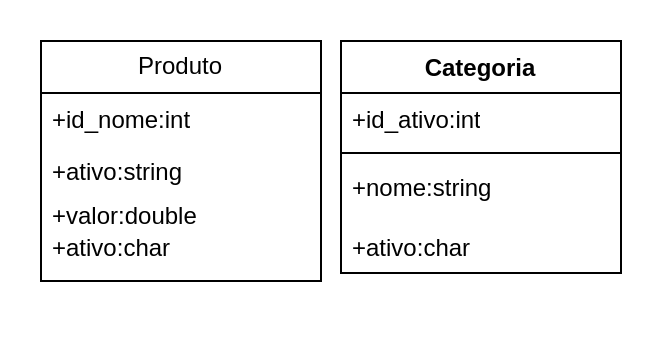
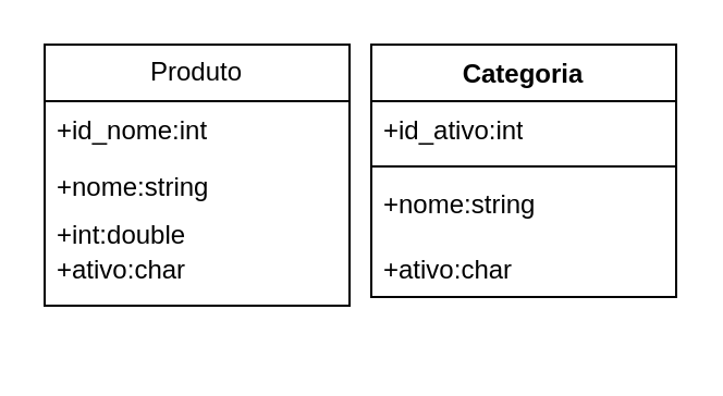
  <mxCell id="0" />
  <mxCell id="1" parent="0" />
  <mxCell id="2" value="Categoria" style="swimlane;fontStyle=1;align=center;verticalAlign=top;childLayout=stackLayout;horizontal=1;startSize=26;horizontalStack=0;resizeParent=1;resizeParentMax=0;resizeLast=0;collapsible=1;marginBottom=0;whiteSpace=wrap;html=1;" vertex="1" parent="1"><mxGeometry x="170" y="20" width="140" height="116" as="geometry" /></mxCell>
  <mxCell id="3" value="+id_ativo:int" style="text;strokeColor=none;fillColor=none;align=left;verticalAlign=top;spacingLeft=4;spacingRight=4;overflow=hidden;rotatable=0;points=[[0,0.5],[1,0.5]];portConstraint=eastwest;whiteSpace=wrap;html=1;" vertex="1" parent="2"><mxGeometry y="26" width="140" height="26" as="geometry" /></mxCell>
  <mxCell id="4" value="" style="line;strokeWidth=1;fillColor=none;align=left;verticalAlign=middle;spacingTop=-1;spacingLeft=3;spacingRight=3;rotatable=0;labelPosition=right;points=[];portConstraint=eastwest;strokeColor=inherit;" vertex="1" parent="2"><mxGeometry y="52" width="140" height="8" as="geometry" /></mxCell>
  <mxCell id="5" value="+nome:string&lt;span style=&quot;text-wrap-mode: nowrap; color: rgba(0, 0, 0, 0); font-family: monospace; font-size: 0px;&quot;&gt;%3CmxGraphModel%3E%3Croot%3E%3CmxCell%20id%3D%220%22%2F%3E%3CmxCell%20id%3D%221%22%20parent%3D%220%22%2F%3E%3CmxCell%20id%3D%222%22%20value%3D%22%2Bvalor%3Adouble%26lt%3Bdiv%26gt%3B%26lt%3Bbr%26gt%3B%26lt%3B%2Fdiv%26gt%3B%22%20style%3D%22text%3BstrokeColor%3Dnone%3BfillColor%3Dnone%3Balign%3Dleft%3BverticalAlign%3Dtop%3BspacingLeft%3D4%3BspacingRight%3D4%3Boverflow%3Dhidden%3Brotatable%3D0%3Bpoints%3D%5B%5B0%2C0.5%5D%2C%5B1%2C0.5%5D%5D%3BportConstraint%3Deastwest%3BwhiteSpace%3Dwrap%3Bhtml%3D1%3B%22%20vertex%3D%221%22%20parent%3D%221%22%3E%3CmxGeometry%20x%3D%22180%22%20y%3D%22274%22%20width%3D%22140%22%20height%3D%2246%22%20as%3D%22geometry%22%2F%3E%3C%2FmxCell%3E%3C%2Froot%3E%3C%2FmxGraphModel%3E&lt;/span&gt;" style="text;strokeColor=none;fillColor=none;align=left;verticalAlign=top;spacingLeft=4;spacingRight=4;overflow=hidden;rotatable=0;points=[[0,0.5],[1,0.5]];portConstraint=eastwest;whiteSpace=wrap;html=1;" vertex="1" parent="2"><mxGeometry y="60" width="140" height="30" as="geometry" /></mxCell>
  <mxCell id="6" value="+ativo:char" style="text;strokeColor=none;fillColor=none;align=left;verticalAlign=top;spacingLeft=4;spacingRight=4;overflow=hidden;rotatable=0;points=[[0,0.5],[1,0.5]];portConstraint=eastwest;whiteSpace=wrap;html=1;" vertex="1" parent="2"><mxGeometry y="90" width="140" height="26" as="geometry" /></mxCell>
  <mxCell id="7" value="Produto" style="swimlane;fontStyle=0;childLayout=stackLayout;horizontal=1;startSize=26;fillColor=none;horizontalStack=0;resizeParent=1;resizeParentMax=0;resizeLast=0;collapsible=1;marginBottom=0;whiteSpace=wrap;html=1;" vertex="1" parent="1"><mxGeometry x="20" y="20" width="140" height="120" as="geometry" /></mxCell>
  <mxCell id="8" value="+id_nome:int" style="text;strokeColor=none;fillColor=none;align=left;verticalAlign=top;spacingLeft=4;spacingRight=4;overflow=hidden;rotatable=0;points=[[0,0.5],[1,0.5]];portConstraint=eastwest;whiteSpace=wrap;html=1;" vertex="1" parent="7"><mxGeometry y="26" width="140" height="26" as="geometry" /></mxCell>
- <mxCell id="9" value="+ativo:string" style="text;strokeColor=none;fillColor=none;align=left;verticalAlign=top;spacingLeft=4;spacingRight=4;overflow=hidden;rotatable=0;points=[[0,0.5],[1,0.5]];portConstraint=eastwest;whiteSpace=wrap;html=1;" vertex="1" parent="7"><mxGeometry y="52" width="140" height="22" as="geometry" /></mxCell>
- <mxCell id="10" value="+valor:double&lt;div&gt;&lt;br&gt;&lt;/div&gt;" style="text;strokeColor=none;fillColor=none;align=left;verticalAlign=top;spacingLeft=4;spacingRight=4;overflow=hidden;rotatable=0;points=[[0,0.5],[1,0.5]];portConstraint=eastwest;whiteSpace=wrap;html=1;" vertex="1" parent="7"><mxGeometry y="74" width="140" height="46" as="geometry" /></mxCell>
+ <mxCell id="9" value="+nome:string" style="text;strokeColor=none;fillColor=none;align=left;verticalAlign=top;spacingLeft=4;spacingRight=4;overflow=hidden;rotatable=0;points=[[0,0.5],[1,0.5]];portConstraint=eastwest;whiteSpace=wrap;html=1;" vertex="1" parent="7"><mxGeometry y="52" width="140" height="22" as="geometry" /></mxCell>
+ <mxCell id="10" value="+int:double&lt;div&gt;&lt;br&gt;&lt;/div&gt;" style="text;strokeColor=none;fillColor=none;align=left;verticalAlign=top;spacingLeft=4;spacingRight=4;overflow=hidden;rotatable=0;points=[[0,0.5],[1,0.5]];portConstraint=eastwest;whiteSpace=wrap;html=1;" vertex="1" parent="7"><mxGeometry y="74" width="140" height="46" as="geometry" /></mxCell>
  <mxCell id="11" value="&lt;div&gt;+ativo:char&lt;/div&gt;" style="text;strokeColor=none;fillColor=none;align=left;verticalAlign=top;spacingLeft=4;spacingRight=4;overflow=hidden;rotatable=0;points=[[0,0.5],[1,0.5]];portConstraint=eastwest;whiteSpace=wrap;html=1;" vertex="1" parent="1"><mxGeometry x="20" y="110" width="140" height="50" as="geometry" /></mxCell>
